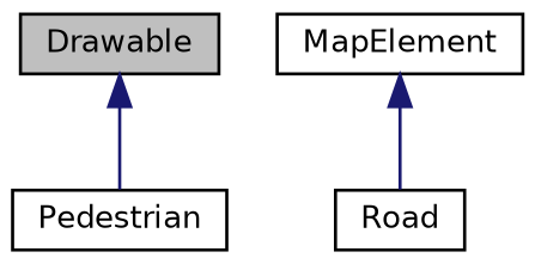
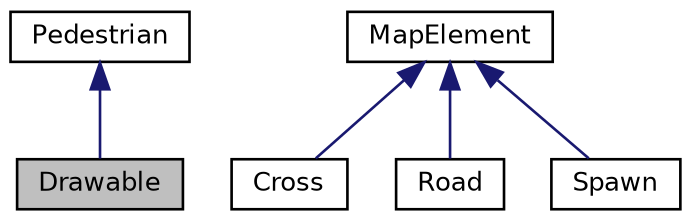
  digraph {
    node [color=black fillcolor=white fontname=Helvetica fontsize=10 shape=record style=filled]
    edge [color=midnightblue dir=back fontname=Helvetica fontsize=10 labelfontname=Helvetica labelfontsize=10 style=solid]
    n1 [fillcolor=grey75 fontcolor=black height=0.2 label=Drawable width=0.4]
    n2 [height=0.2 label=Pedestrian width=0.4]
    n3 [height=0.2 label=MapElement width=0.4]
+   n4 [height=0.2 label=Cross width=0.4]
    n5 [height=0.2 label=Road width=0.4]
-   n1 -> n2
+   n6 [height=0.2 label=Spawn width=0.4]
+   n2 -> n1
+   n3 -> n4
    n3 -> n5
+   n3 -> n6
  }
